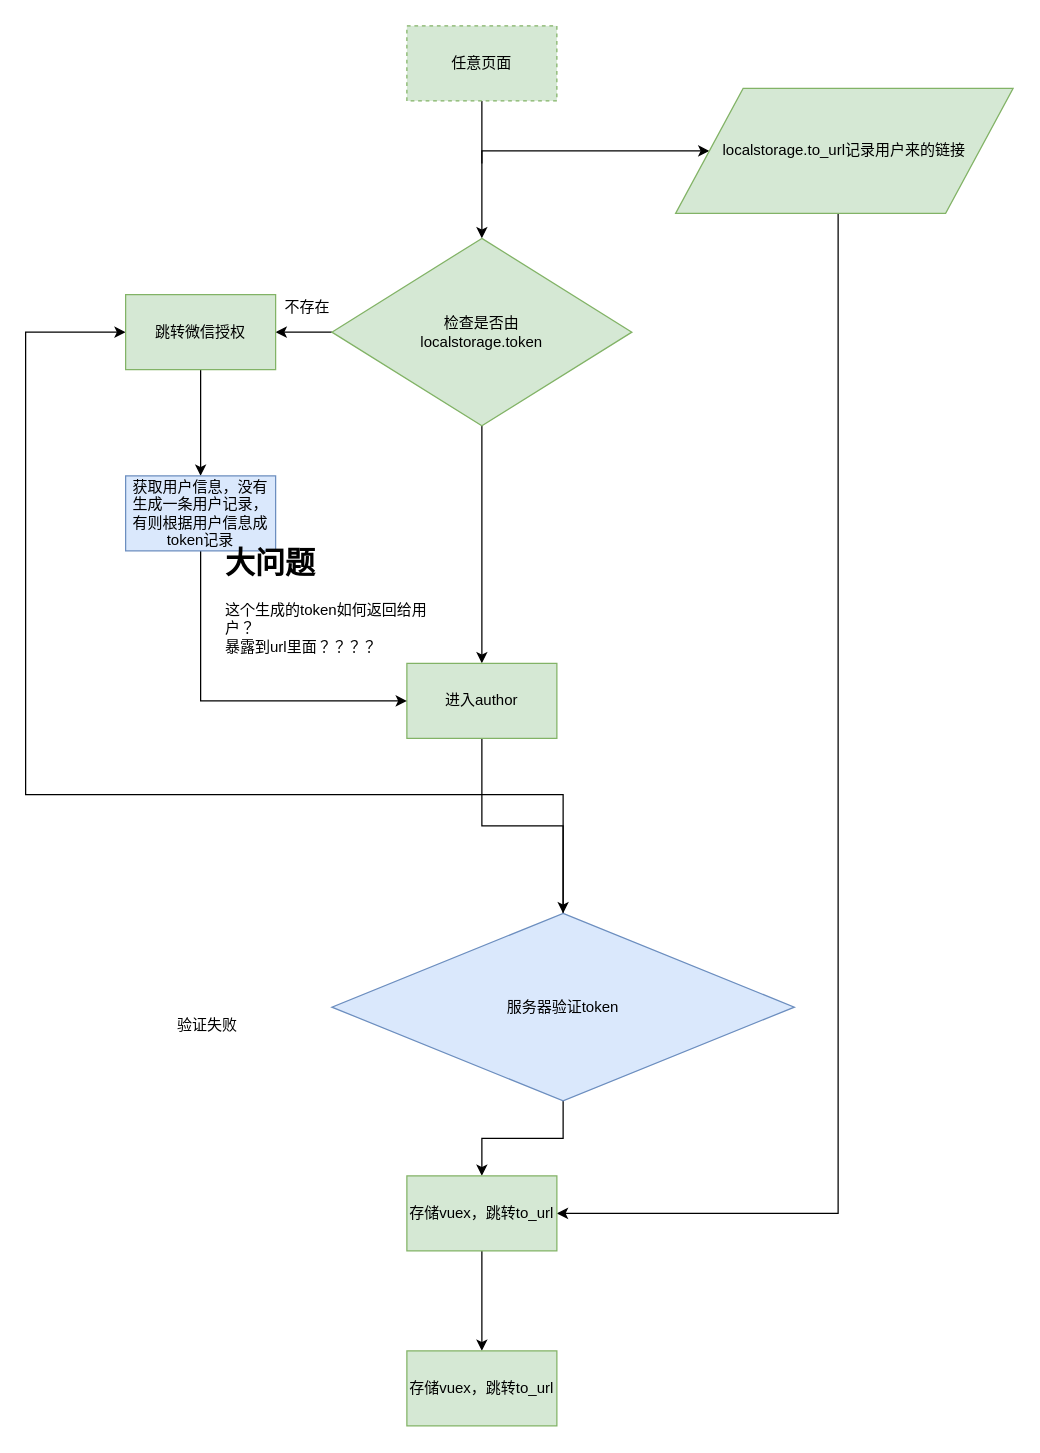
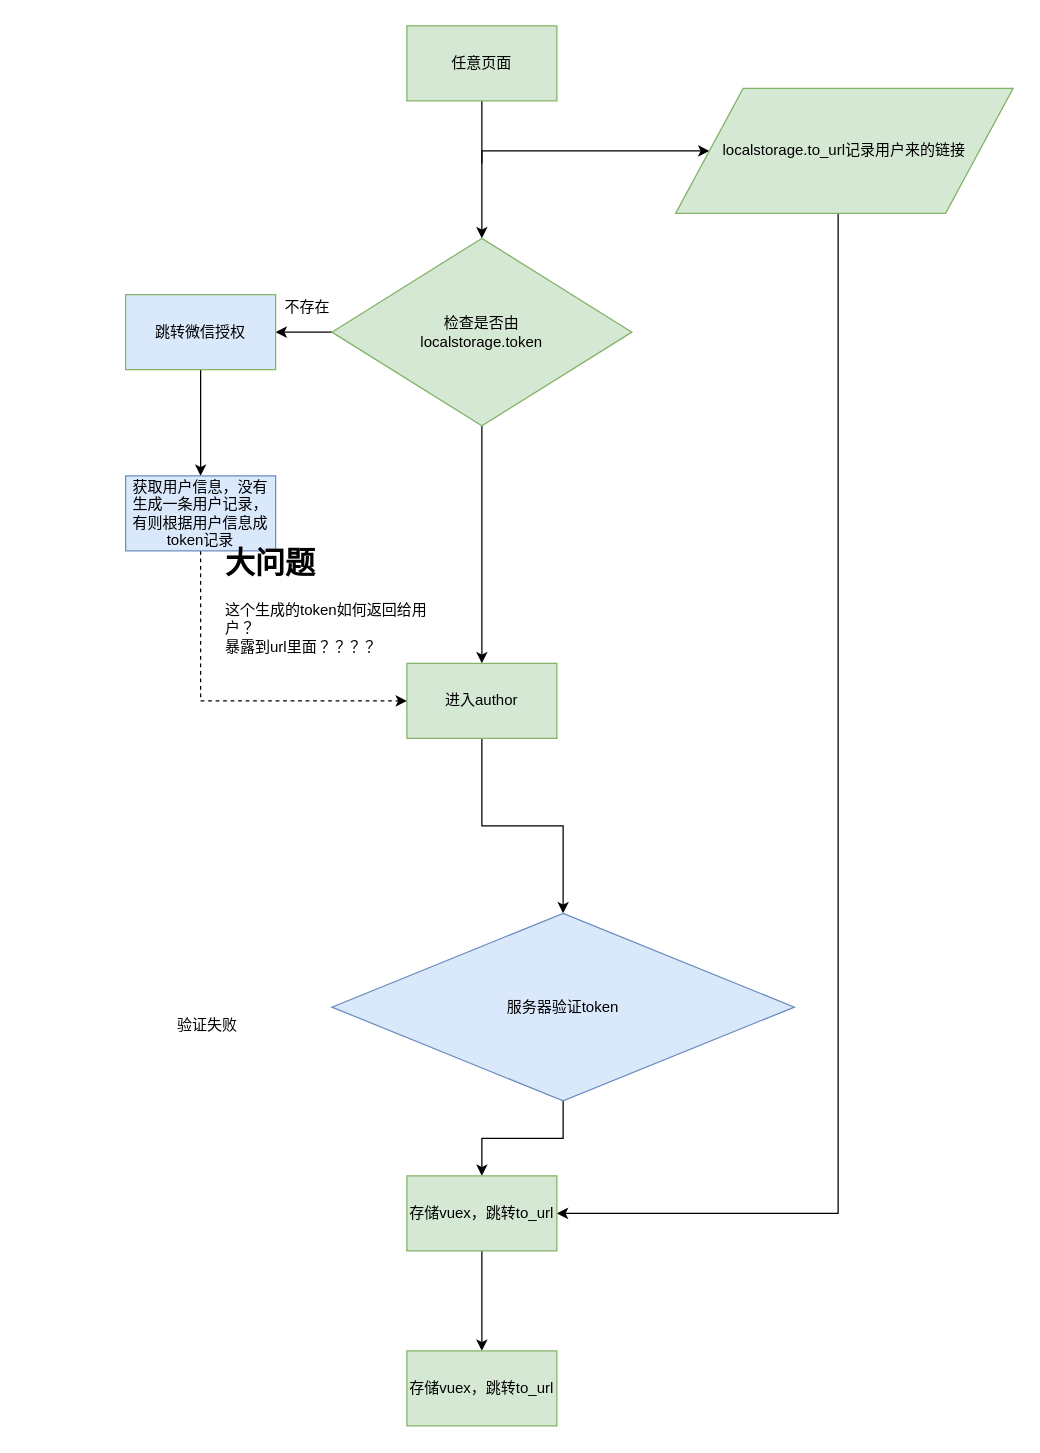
  <mxCell id="0" />
  <mxCell id="1" parent="0" />
  <mxCell id="2" style="edgeStyle=orthogonalEdgeStyle;rounded=0;orthogonalLoop=1;jettySize=auto;html=1;entryX=0;entryY=0.5;entryDx=0;entryDy=0;" edge="1" parent="1" target="9"><mxGeometry relative="1" as="geometry"><mxPoint x="585" y="130" as="targetPoint" /><mxPoint x="385" y="130" as="sourcePoint" /><Array as="points"><mxPoint x="385" y="120" /></Array></mxGeometry></mxCell>
  <mxCell id="3" value="" style="edgeStyle=orthogonalEdgeStyle;rounded=0;orthogonalLoop=1;jettySize=auto;html=1;entryX=0.5;entryY=0;entryDx=0;entryDy=0;" edge="1" parent="1" source="4" target="7"><mxGeometry relative="1" as="geometry"><mxPoint x="385" y="160" as="targetPoint" /></mxGeometry></mxCell>
- <mxCell id="4" value="任意页面" style="rounded=0;whiteSpace=wrap;html=1;fillColor=#d5e8d4;strokeColor=#82b366;dashed=1;" vertex="1" parent="1"><mxGeometry x="325" y="20" width="120" height="60" as="geometry" /></mxCell>
+ <mxCell id="4" value="任意页面" style="rounded=0;whiteSpace=wrap;html=1;fillColor=#d5e8d4;strokeColor=#82b366;" vertex="1" parent="1"><mxGeometry x="325" y="20" width="120" height="60" as="geometry" /></mxCell>
  <mxCell id="5" value="" style="edgeStyle=orthogonalEdgeStyle;rounded=0;orthogonalLoop=1;jettySize=auto;html=1;entryX=0.5;entryY=0;entryDx=0;entryDy=0;" edge="1" parent="1" source="7" target="12"><mxGeometry relative="1" as="geometry"><mxPoint x="385" y="540" as="targetPoint" /></mxGeometry></mxCell>
  <mxCell id="6" style="edgeStyle=orthogonalEdgeStyle;rounded=0;orthogonalLoop=1;jettySize=auto;html=1;" edge="1" parent="1" source="7" target="17"><mxGeometry relative="1" as="geometry" /></mxCell>
  <mxCell id="7" value="检查是否由&lt;br&gt;localstorage.token" style="rhombus;whiteSpace=wrap;html=1;fillColor=#d5e8d4;strokeColor=#82b366;" vertex="1" parent="1"><mxGeometry x="265" y="190" width="240" height="150" as="geometry" /></mxCell>
  <mxCell id="8" value="" style="edgeStyle=orthogonalEdgeStyle;rounded=0;orthogonalLoop=1;jettySize=auto;html=1;entryX=1;entryY=0.5;entryDx=0;entryDy=0;exitX=0.5;exitY=1;exitDx=0;exitDy=0;" edge="1" parent="1" source="9" target="22"><mxGeometry relative="1" as="geometry"><mxPoint x="680" y="260" as="targetPoint" /><Array as="points"><mxPoint x="670" y="170" /><mxPoint x="670" y="970" /></Array></mxGeometry></mxCell>
  <mxCell id="9" value="&lt;span style=&quot;white-space: normal&quot;&gt;localstorage.to_url记录用户来的链接&lt;/span&gt;" style="shape=parallelogram;perimeter=parallelogramPerimeter;whiteSpace=wrap;html=1;fillColor=#d5e8d4;strokeColor=#82b366;" vertex="1" parent="1"><mxGeometry x="540" y="70" width="270" height="100" as="geometry" /></mxCell>
  <mxCell id="10" value="存在" style="text;html=1;align=center;verticalAlign=middle;resizable=0;points=[];;autosize=1;" vertex="1" parent="1"><mxGeometry x="395" y="540" width="40" height="20" as="geometry" /></mxCell>
  <mxCell id="11" style="edgeStyle=orthogonalEdgeStyle;rounded=0;orthogonalLoop=1;jettySize=auto;html=1;" edge="1" parent="1" source="12" target="15"><mxGeometry relative="1" as="geometry"><mxPoint x="385" y="730" as="targetPoint" /></mxGeometry></mxCell>
  <mxCell id="12" value="进入author" style="rounded=0;whiteSpace=wrap;html=1;fillColor=#d5e8d4;strokeColor=#82b366;" vertex="1" parent="1"><mxGeometry x="325" y="530" width="120" height="60" as="geometry" /></mxCell>
- <mxCell id="13" style="edgeStyle=orthogonalEdgeStyle;rounded=0;orthogonalLoop=1;jettySize=auto;html=1;entryX=0;entryY=0.5;entryDx=0;entryDy=0;" edge="1" parent="1" source="15" target="17"><mxGeometry relative="1" as="geometry"><mxPoint x="35" y="360" as="targetPoint" /><mxPoint x="265" y="635" as="sourcePoint" /><Array as="points"><mxPoint x="20" y="635" /><mxPoint x="20" y="265" /></Array></mxGeometry></mxCell>
  <mxCell id="14" value="" style="edgeStyle=orthogonalEdgeStyle;rounded=0;orthogonalLoop=1;jettySize=auto;html=1;entryX=0.5;entryY=0;entryDx=0;entryDy=0;" edge="1" parent="1" source="15" target="22"><mxGeometry relative="1" as="geometry"><mxPoint x="380" y="1020" as="targetPoint" /></mxGeometry></mxCell>
  <mxCell id="15" value="服务器验证token" style="rhombus;whiteSpace=wrap;html=1;fillColor=#dae8fc;strokeColor=#6c8ebf;" vertex="1" parent="1"><mxGeometry x="265" y="730" width="370" height="150" as="geometry" /></mxCell>
  <mxCell id="16" value="" style="edgeStyle=orthogonalEdgeStyle;rounded=0;orthogonalLoop=1;jettySize=auto;html=1;" edge="1" parent="1" source="17" target="19"><mxGeometry relative="1" as="geometry" /></mxCell>
- <mxCell id="17" value="跳转微信授权" style="rounded=0;whiteSpace=wrap;html=1;fillColor=#d5e8d4;strokeColor=#82b366;" vertex="1" parent="1"><mxGeometry x="100" y="235" width="120" height="60" as="geometry" /></mxCell>
- <mxCell id="18" style="edgeStyle=orthogonalEdgeStyle;rounded=0;orthogonalLoop=1;jettySize=auto;html=1;" edge="1" parent="1" source="19" target="12"><mxGeometry relative="1" as="geometry"><Array as="points"><mxPoint x="160" y="560" /></Array></mxGeometry></mxCell>
+ <mxCell id="17" value="跳转微信授权" style="rounded=0;whiteSpace=wrap;html=1;fillColor=#dae8fc;strokeColor=#82b366;" vertex="1" parent="1"><mxGeometry x="100" y="235" width="120" height="60" as="geometry" /></mxCell>
+ <mxCell id="18" style="edgeStyle=orthogonalEdgeStyle;rounded=0;orthogonalLoop=1;jettySize=auto;html=1;dashed=1;" edge="1" parent="1" source="19" target="12"><mxGeometry relative="1" as="geometry"><Array as="points"><mxPoint x="160" y="560" /></Array></mxGeometry></mxCell>
  <mxCell id="19" value="获取用户信息，没有生成一条用户记录，有则根据用户信息成token记录" style="rounded=0;whiteSpace=wrap;html=1;fillColor=#dae8fc;strokeColor=#6c8ebf;" vertex="1" parent="1"><mxGeometry x="100" y="380" width="120" height="60" as="geometry" /></mxCell>
  <mxCell id="20" value="验证失败" style="text;html=1;align=center;verticalAlign=middle;resizable=0;points=[];;autosize=1;" vertex="1" parent="1"><mxGeometry x="135" y="810" width="60" height="20" as="geometry" /></mxCell>
  <mxCell id="21" value="" style="edgeStyle=orthogonalEdgeStyle;rounded=0;orthogonalLoop=1;jettySize=auto;html=1;" edge="1" parent="1" source="22" target="23"><mxGeometry relative="1" as="geometry" /></mxCell>
  <mxCell id="22" value="存储vuex，跳转to_url" style="rounded=0;whiteSpace=wrap;html=1;fillColor=#d5e8d4;strokeColor=#82b366;" vertex="1" parent="1"><mxGeometry x="325" y="940" width="120" height="60" as="geometry" /></mxCell>
  <mxCell id="23" value="存储vuex，跳转to_url" style="rounded=0;whiteSpace=wrap;html=1;fillColor=#d5e8d4;strokeColor=#82b366;" vertex="1" parent="1"><mxGeometry x="325" y="1080" width="120" height="60" as="geometry" /></mxCell>
  <mxCell id="24" value="不存在" style="text;html=1;align=center;verticalAlign=middle;resizable=0;points=[];;autosize=1;" vertex="1" parent="1"><mxGeometry x="220" y="235" width="50" height="20" as="geometry" /></mxCell>
  <mxCell id="25" value="&lt;h1&gt;大问题&lt;/h1&gt;&lt;div&gt;这个生成的token如何返回给用户？&lt;/div&gt;&lt;div&gt;暴露到url里面？？？？&lt;/div&gt;" style="text;html=1;strokeColor=none;fillColor=none;spacing=5;spacingTop=-20;whiteSpace=wrap;overflow=hidden;rounded=0;" vertex="1" parent="1"><mxGeometry x="175" y="430" width="190" height="120" as="geometry" /></mxCell>
